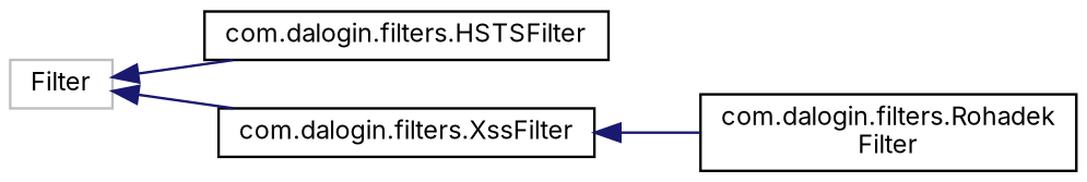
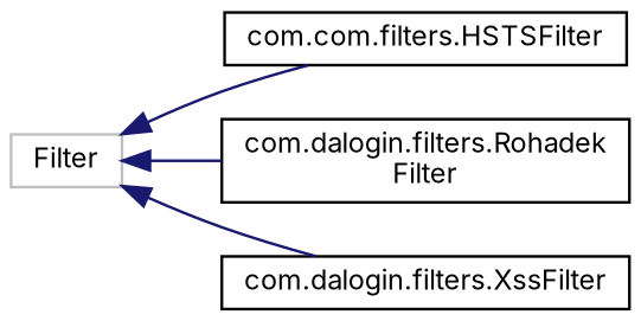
  digraph {
    fontname=Inter
    rankdir=LR
    node [color=black fillcolor=white fontname=Inter fontsize=10 shape=record style=filled]
    edge [color=midnightblue dir=back fontname=Inter fontsize=10 labelfontname=Helvetica labelfontsize=10 style=solid]
    n1 [color=grey75 height=0.2 label=Filter width=0.4]
-   n2 [height=0.2 label="com.dalogin.filters.HSTSFilter" width=0.4]
+   n2 [height=0.2 label="com.com.filters.HSTSFilter" width=0.4]
    n3 [height=0.2 label="com.dalogin.filters.Rohadek\lFilter" width=0.4]
    n4 [height=0.2 label="com.dalogin.filters.XssFilter" width=0.4]
    n1 -> n2
-   n4 -> n3
+   n1 -> n3
    n1 -> n4
  }
